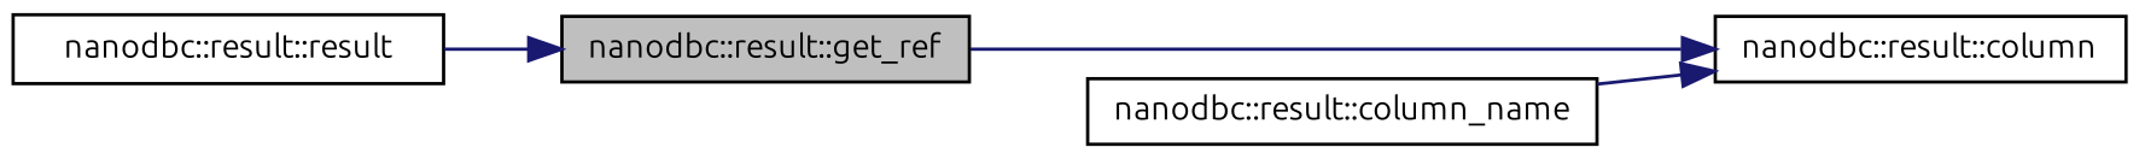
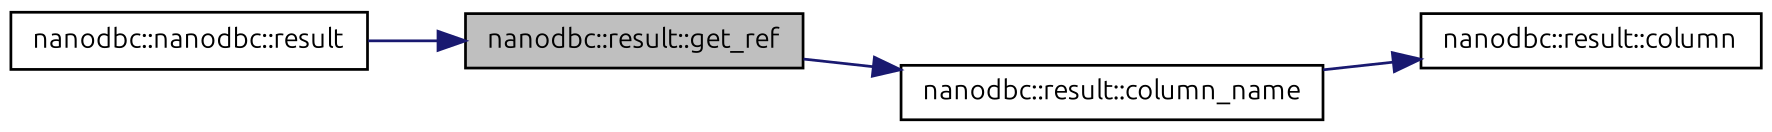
  digraph {
    fontname=Ubuntu
    rankdir=LR
    node [color=black fillcolor=white fontname=Ubuntu fontsize=10 shape=record style=filled]
    edge [color=midnightblue fontname=Ubuntu fontsize=10 labelfontname=Helvetica labelfontsize=10 style=solid]
    n1 [fillcolor=grey75 fontcolor=black height=0.2 label="nanodbc::result::get_ref" width=0.4]
    n2 [height=0.2 label="nanodbc::result::column" width=0.4]
-   n3 [height=0.2 label="nanodbc::result::result" width=0.4]
+   n3 [height=0.2 label="nanodbc::nanodbc::result" width=0.4]
    n4 [height=0.2 label="nanodbc::result::column_name" width=0.4]
-   n1 -> n2
+   n1 -> n4
    n3 -> n1
    n4 -> n2
  }
